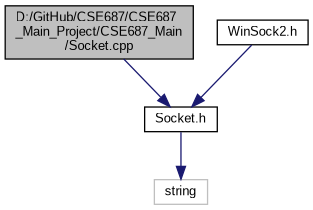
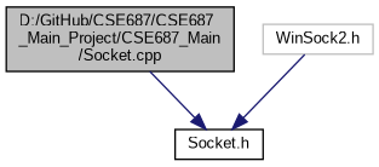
  digraph {
    fontname="Liberation Sans"
    node [color=black fillcolor=white fontname="Liberation Sans" fontsize=10 shape=record style=filled]
    edge [color=midnightblue fontname="Liberation Sans" fontsize=10 labelfontname=Helvetica labelfontsize=10 style=solid]
    n1 [fillcolor=grey75 fontcolor=black height=0.2 label="D:/GitHub/CSE687/CSE687\l_Main_Project/CSE687_Main\l/Socket.cpp" width=0.4]
    n2 [height=0.2 label="Socket.h" width=0.4]
-   n3 [color=grey75 height=0.2 label=string width=0.4]
-   n4 [height=0.2 label="WinSock2.h" width=0.4]
+   n4 [color=grey75 height=0.2 label="WinSock2.h" width=0.4]
    n1 -> n2
-   n2 -> n3
    n4 -> n2
  }
